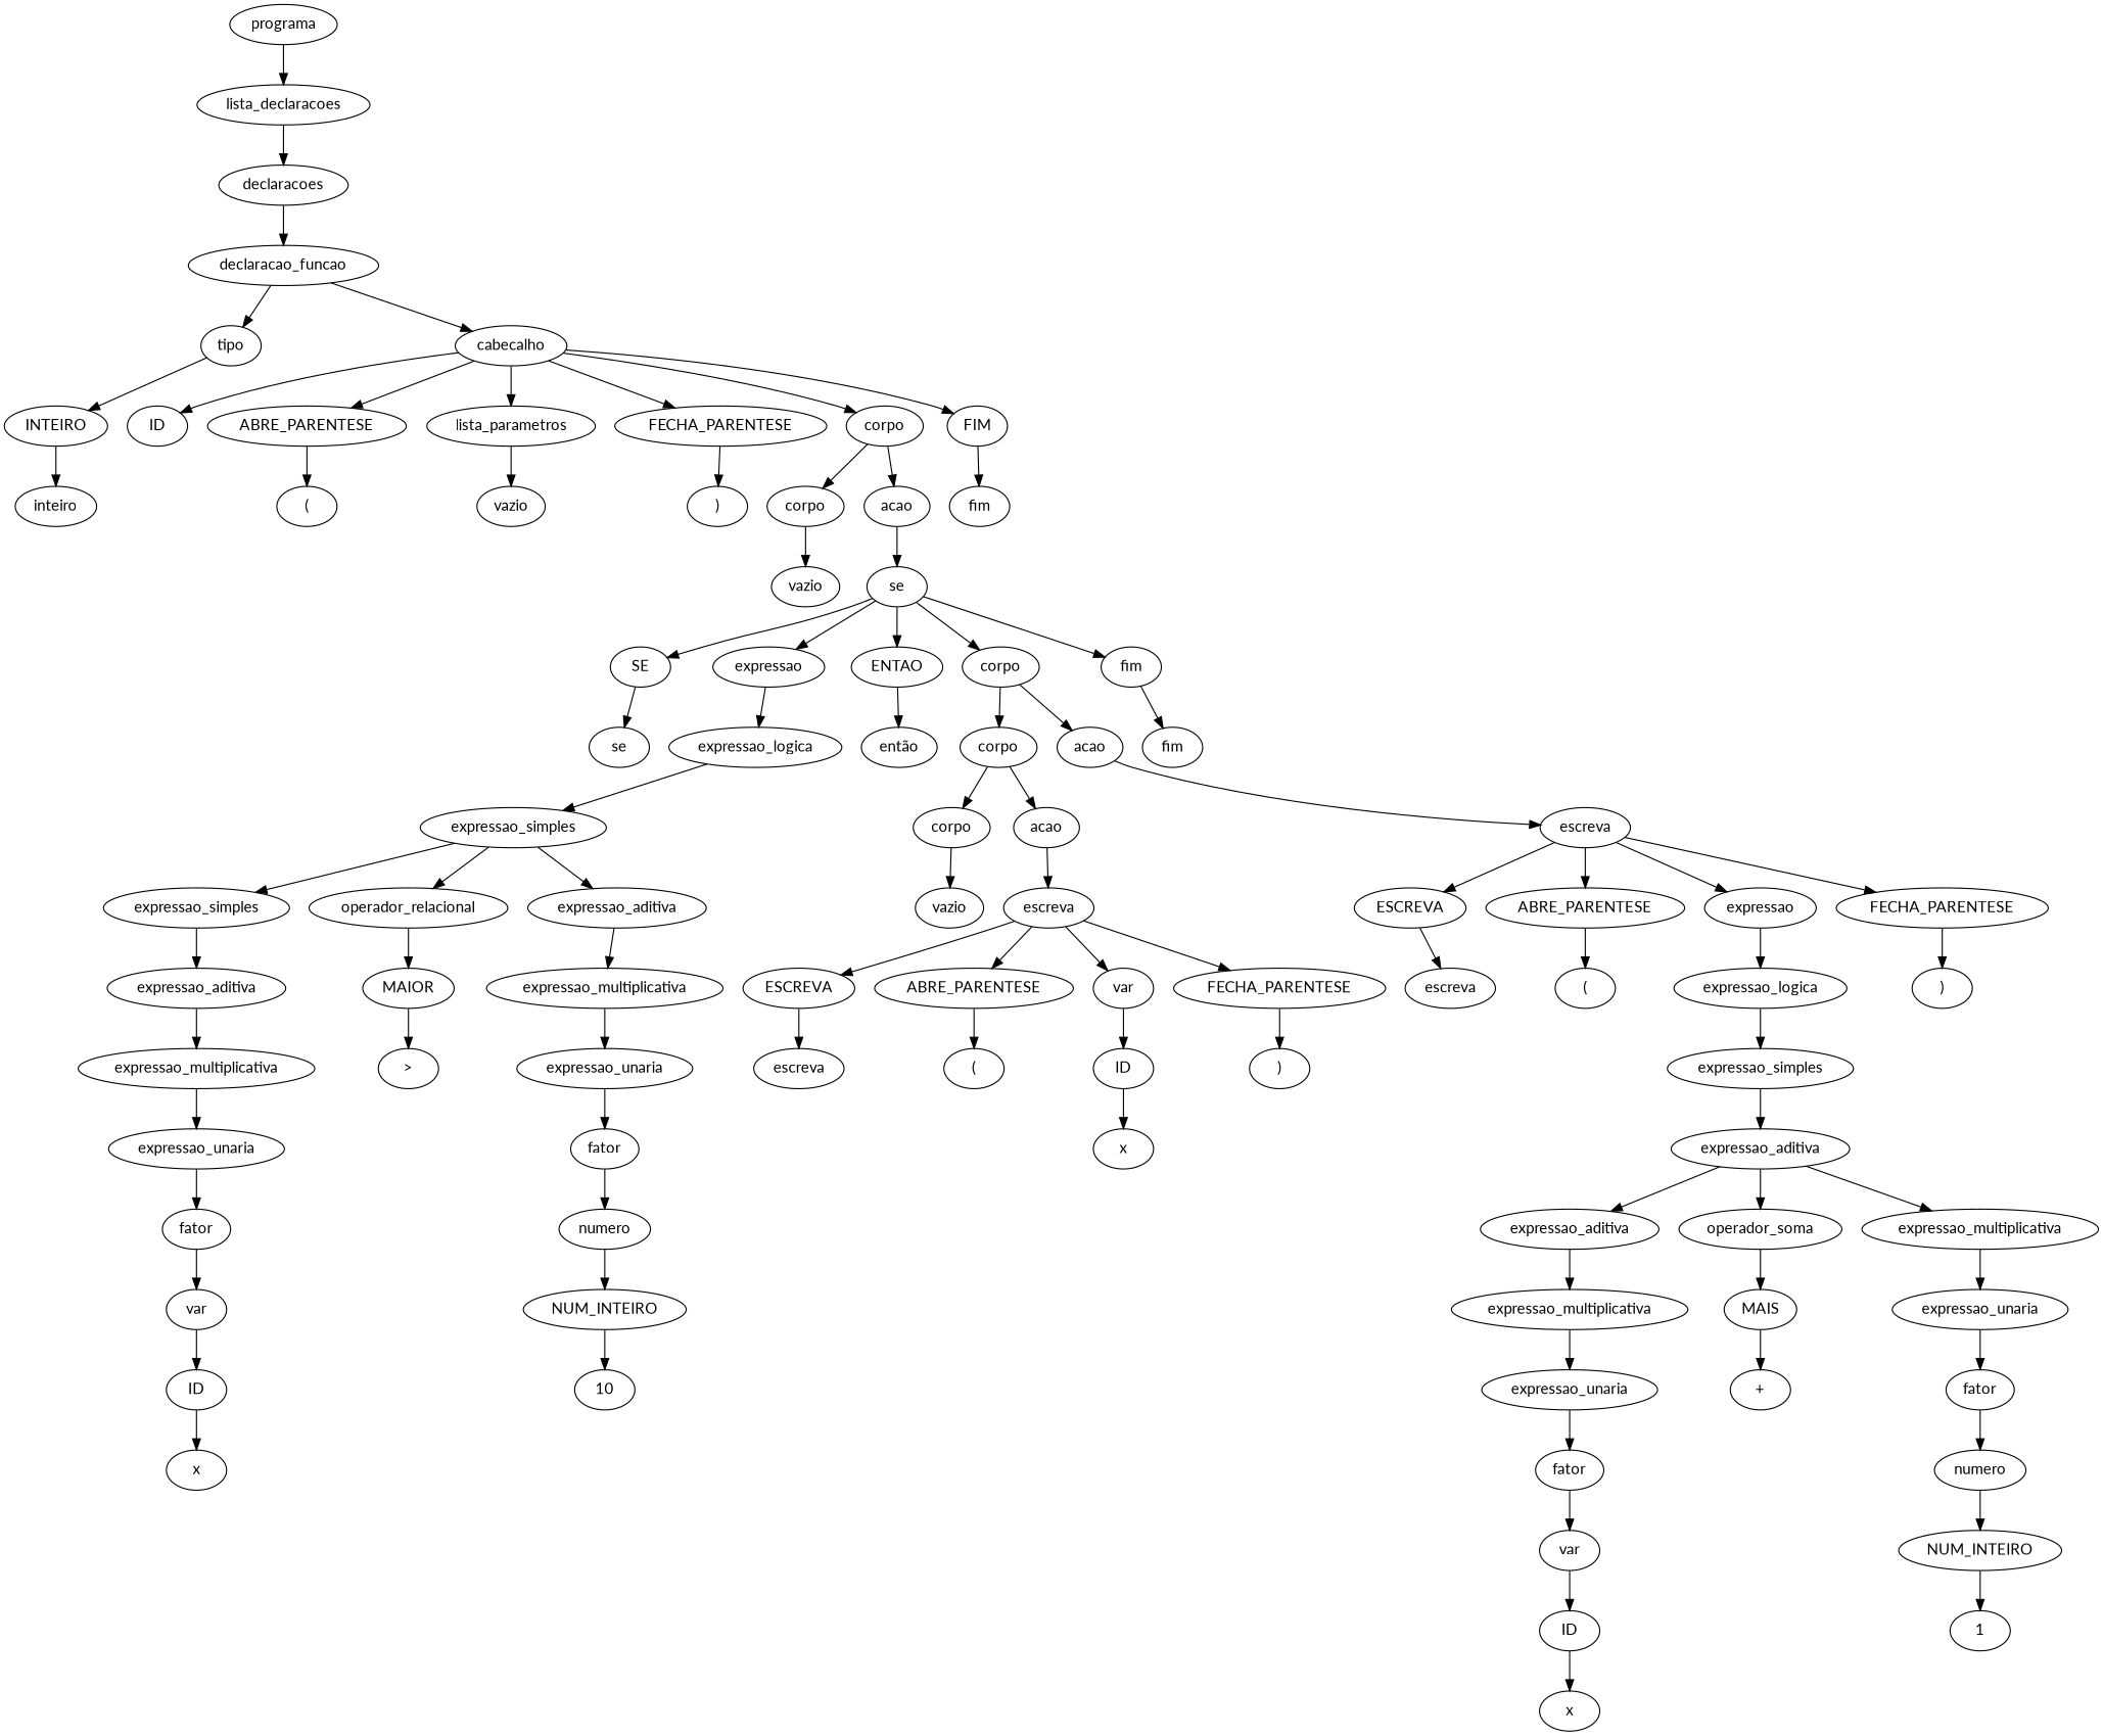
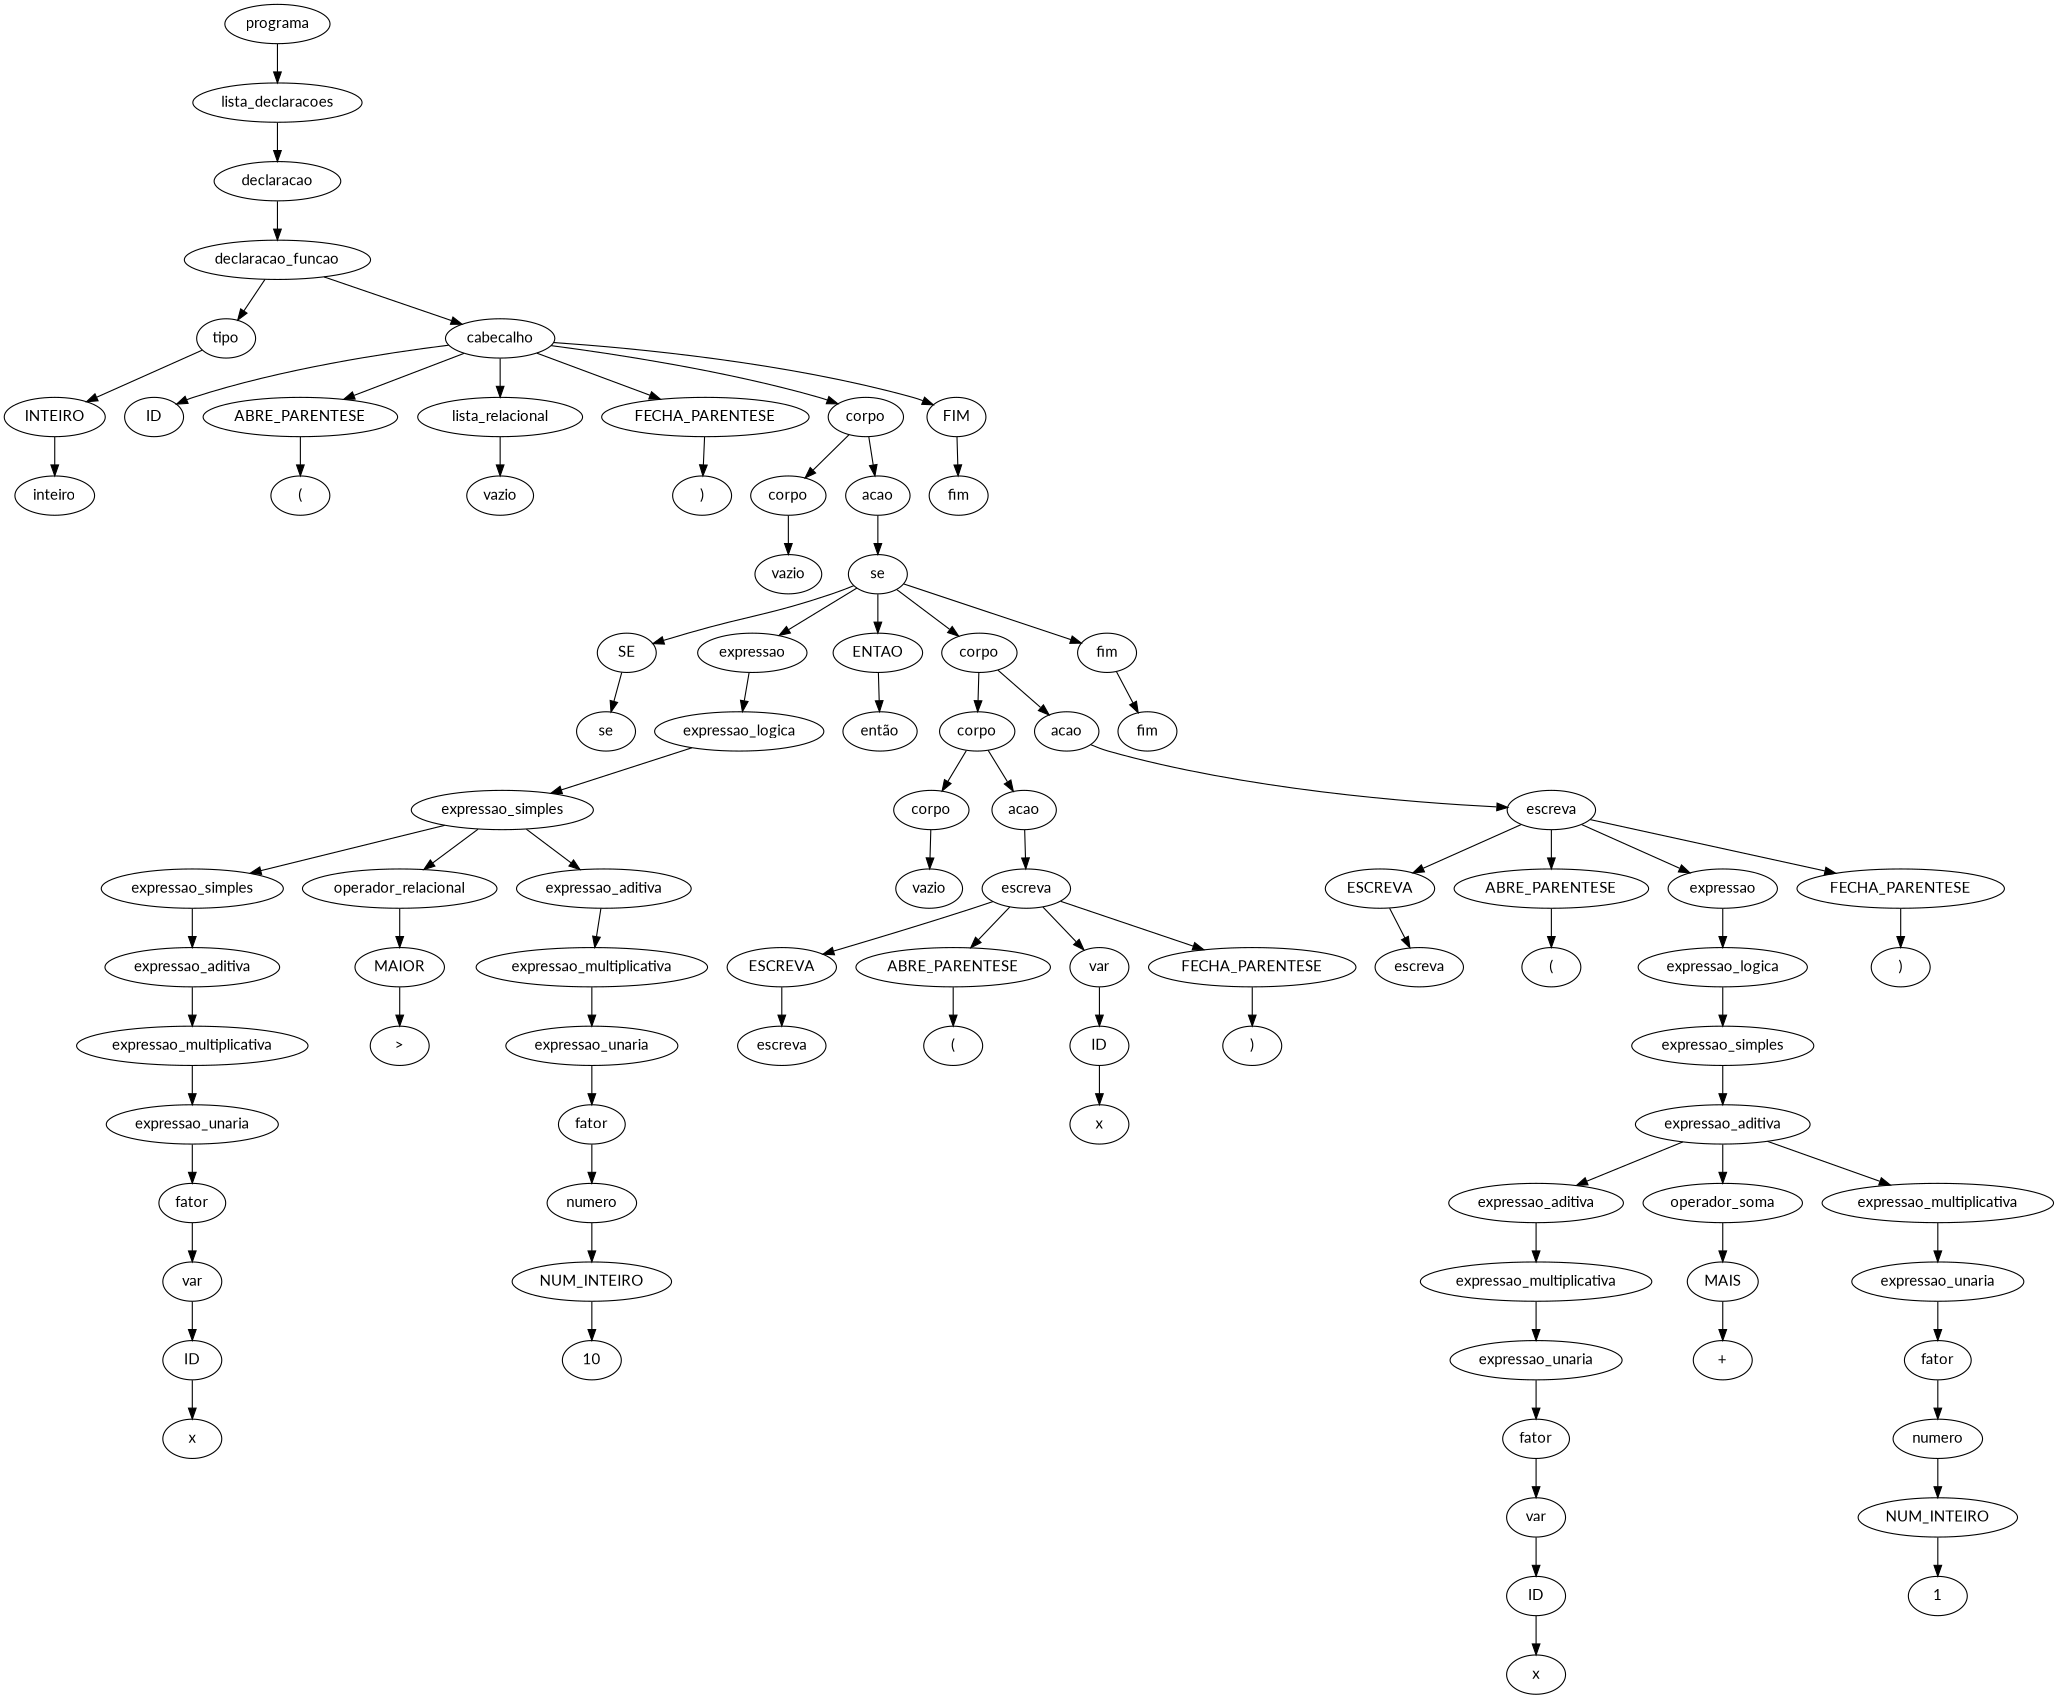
  digraph {
    fontname=Lato
    node [fontname=Lato]
    edge [fontname=Lato]
    n1 [label=programa]
    n2 [label=lista_declaracoes]
-   n3 [label=declaracoes]
+   n3 [label=declaracao]
    n4 [label=declaracao_funcao]
    n5 [label=tipo]
    n6 [label=cabecalho]
    n7 [label=INTEIRO]
    n8 [label=ID]
    n9 [label=ABRE_PARENTESE]
-   n10 [label=lista_parametros]
+   n10 [label=lista_relacional]
    n11 [label=FECHA_PARENTESE]
    n12 [label=corpo]
    n13 [label=FIM]
    n14 [label=inteiro]
    n15 [label="("]
    n16 [label=vazio]
    n17 [label=")"]
    n18 [label=corpo]
    n19 [label=acao]
    n20 [label=fim]
    n21 [label=vazio]
    n22 [label=se]
    n23 [label=SE]
    n24 [label=expressao]
    n25 [label=ENTAO]
    n26 [label=corpo]
    n27 [label=fim]
    n28 [label=se]
    n29 [label=expressao_logica]
    n30 [label="então"]
    n31 [label=corpo]
    n32 [label=acao]
    n33 [label=fim]
    n34 [label=expressao_simples]
    n35 [label=expressao_simples]
    n36 [label=operador_relacional]
    n37 [label=expressao_aditiva]
    n38 [label=expressao_aditiva]
    n39 [label=MAIOR]
    n40 [label=expressao_multiplicativa]
    n41 [label=expressao_multiplicativa]
    n42 [label=expressao_unaria]
    n43 [label=fator]
    n44 [label=var]
    n45 [label=ID]
    n46 [label=x]
    n47 [label=">"]
    n48 [label=expressao_unaria]
    n49 [label=fator]
    n50 [label=numero]
    n51 [label=NUM_INTEIRO]
    n52 [label=10]
    n53 [label=corpo]
    n54 [label=acao]
    n55 [label=escreva]
    n56 [label=vazio]
    n57 [label=escreva]
    n58 [label=ESCREVA]
    n59 [label=ABRE_PARENTESE]
    n60 [label=var]
    n61 [label=FECHA_PARENTESE]
    n62 [label=escreva]
    n63 [label="("]
    n64 [label=ID]
    n65 [label=")"]
    n66 [label=x]
    n67 [label=ESCREVA]
    n68 [label=ABRE_PARENTESE]
    n69 [label=expressao]
    n70 [label=FECHA_PARENTESE]
    n71 [label=escreva]
    n72 [label="("]
    n73 [label=expressao_logica]
    n74 [label=")"]
    n75 [label=expressao_simples]
    n76 [label=expressao_aditiva]
    n77 [label=expressao_aditiva]
    n78 [label=operador_soma]
    n79 [label=expressao_multiplicativa]
    n80 [label=expressao_multiplicativa]
    n81 [label=MAIS]
    n82 [label=expressao_unaria]
    n83 [label=expressao_unaria]
    n84 [label=fator]
    n85 [label=var]
    n86 [label=ID]
    n87 [label=x]
    n88 [label="+"]
    n89 [label=fator]
    n90 [label=numero]
    n91 [label=NUM_INTEIRO]
    n92 [label=1]
    n1 -> n2
    n2 -> n3
    n3 -> n4
    n4 -> n5
    n4 -> n6
    n5 -> n7
    n6 -> n8
    n6 -> n9
    n6 -> n10
    n6 -> n11
    n6 -> n12
    n6 -> n13
    n7 -> n14
    n9 -> n15
    n10 -> n16
    n11 -> n17
    n12 -> n18
    n12 -> n19
    n13 -> n20
    n18 -> n21
    n19 -> n22
    n22 -> n23
    n22 -> n24
    n22 -> n25
    n22 -> n26
    n22 -> n27
    n23 -> n28
    n24 -> n29
    n25 -> n30
    n26 -> n31
    n26 -> n32
    n27 -> n33
    n29 -> n34
    n31 -> n53
    n31 -> n54
    n32 -> n55
    n34 -> n35
    n34 -> n36
    n34 -> n37
    n35 -> n38
    n36 -> n39
    n37 -> n40
    n38 -> n41
    n39 -> n47
    n40 -> n48
    n41 -> n42
    n42 -> n43
    n43 -> n44
    n44 -> n45
    n45 -> n46
    n48 -> n49
    n49 -> n50
    n50 -> n51
    n51 -> n52
    n53 -> n56
    n54 -> n57
    n55 -> n67
    n55 -> n68
    n55 -> n69
    n55 -> n70
    n57 -> n58
    n57 -> n59
    n57 -> n60
    n57 -> n61
    n58 -> n62
    n59 -> n63
    n60 -> n64
    n61 -> n65
    n64 -> n66
    n67 -> n71
    n68 -> n72
    n69 -> n73
    n70 -> n74
    n73 -> n75
    n75 -> n76
    n76 -> n77
    n76 -> n78
    n76 -> n79
    n77 -> n80
    n78 -> n81
    n79 -> n82
    n80 -> n83
    n81 -> n88
    n82 -> n89
    n83 -> n84
    n84 -> n85
    n85 -> n86
    n86 -> n87
    n89 -> n90
    n90 -> n91
    n91 -> n92
  }
